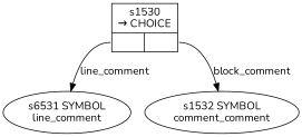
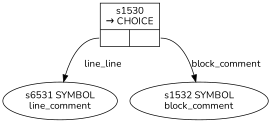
  digraph {
    fontname=Nunito
    rankdir=TB
    node [fontname=Nunito]
    edge [fontname=Nunito]
    n1 [fixedsize=false label="{s1530\n&rarr; CHOICE|{<p0>|<p1>}}" peripheries=1 shape=record]
    n2 [label="s6531 SYMBOL\nline_comment"]
-   n3 [label="s1532 SYMBOL\ncomment_comment"]
-   n1 -> n2 [label=line_comment tailport=p0]
+   n3 [label="s1532 SYMBOL\nblock_comment"]
+   n1 -> n2 [label=line_line tailport=p0]
    n1 -> n3 [label=block_comment tailport=p1]
  }
